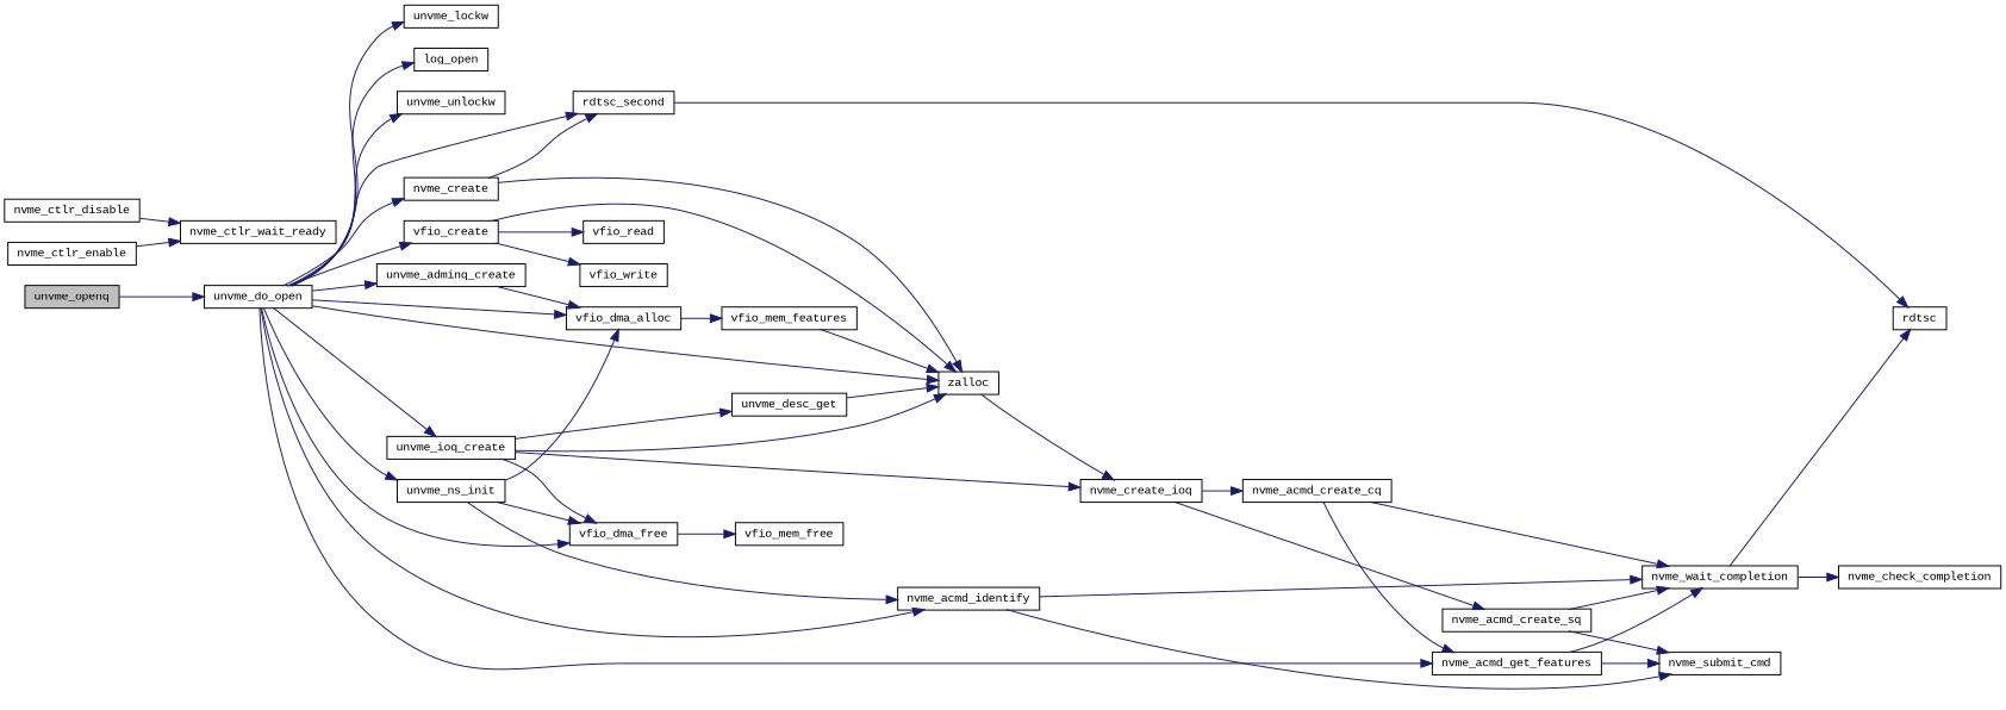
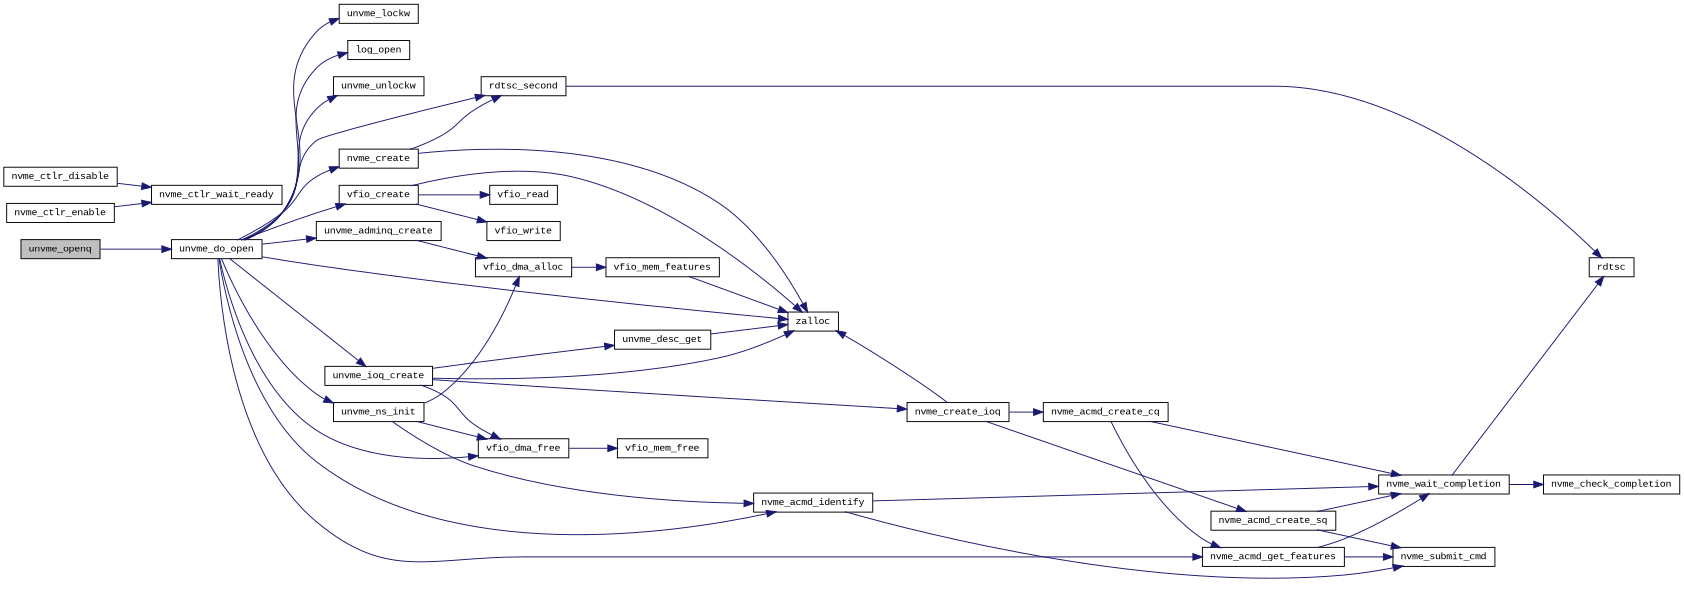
  digraph {
    fontname="Liberation Mono"
    rankdir=LR
    node [color=black fillcolor=white fontname="Liberation Mono" fontsize=10 shape=record style=filled]
    edge [color=midnightblue fontname="Liberation Mono" fontsize=10 labelfontname=Helvetica labelfontsize=10 style=solid]
    n1 [fillcolor=grey75 fontcolor=black height=0.2 label=unvme_openq width=0.4]
    n2 [height=0.2 label=unvme_do_open width=0.4]
    n3 [height=0.2 label=unvme_lockw width=0.4]
    n4 [height=0.2 label=log_open width=0.4]
    n5 [height=0.2 label=unvme_unlockw width=0.4]
    n6 [height=0.2 label=rdtsc_second width=0.4]
    n7 [height=0.2 label=zalloc width=0.4]
    n8 [height=0.2 label=vfio_create width=0.4]
    n9 [height=0.2 label=nvme_create width=0.4]
    n10 [height=0.2 label=unvme_adminq_create width=0.4]
    n11 [height=0.2 label=vfio_dma_alloc width=0.4]
    n12 [height=0.2 label=nvme_acmd_identify width=0.4]
    n13 [height=0.2 label=vfio_dma_free width=0.4]
    n14 [height=0.2 label=nvme_acmd_get_features width=0.4]
    n15 [height=0.2 label=unvme_ioq_create width=0.4]
    n16 [height=0.2 label=unvme_ns_init width=0.4]
    n17 [height=0.2 label=rdtsc width=0.4]
    n18 [height=0.2 label=vfio_read width=0.4]
    n19 [height=0.2 label=vfio_write width=0.4]
    n20 [height=0.2 label=vfio_mem_features width=0.4]
    n21 [height=0.2 label=nvme_submit_cmd width=0.4]
    n22 [height=0.2 label=nvme_wait_completion width=0.4]
    n23 [height=0.2 label=vfio_mem_free width=0.4]
    n24 [height=0.2 label=nvme_create_ioq width=0.4]
    n25 [height=0.2 label=unvme_desc_get width=0.4]
    n26 [height=0.2 label=nvme_ctlr_disable width=0.4]
    n27 [height=0.2 label=nvme_ctlr_wait_ready width=0.4]
    n28 [height=0.2 label=nvme_ctlr_enable width=0.4]
    n29 [height=0.2 label=nvme_check_completion width=0.4]
    n30 [height=0.2 label=nvme_acmd_create_cq width=0.4]
    n31 [height=0.2 label=nvme_acmd_create_sq width=0.4]
    n1 -> n2
    n2 -> n3
    n2 -> n4
    n2 -> n5
    n2 -> n6
    n2 -> n7
    n2 -> n8
    n2 -> n9
    n2 -> n10
-   n2 -> n11
    n2 -> n12
    n2 -> n13
    n2 -> n14
    n2 -> n15
    n2 -> n16
    n6 -> n17
    n8 -> n7
    n8 -> n18
    n8 -> n19
    n9 -> n6
    n9 -> n7
    n10 -> n11
    n11 -> n20
    n12 -> n21
    n12 -> n22
    n13 -> n23
    n14 -> n21
    n14 -> n22
    n15 -> n7
    n15 -> n13
    n15 -> n24
    n15 -> n25
    n16 -> n11
    n16 -> n12
    n16 -> n13
    n20 -> n7
    n22 -> n17
    n22 -> n29
-   n7 -> n24
+   n24 -> n7
    n24 -> n30
    n24 -> n31
    n25 -> n7
    n26 -> n27
    n28 -> n27
    n30 -> n14
    n30 -> n22
    n31 -> n21
    n31 -> n22
  }
